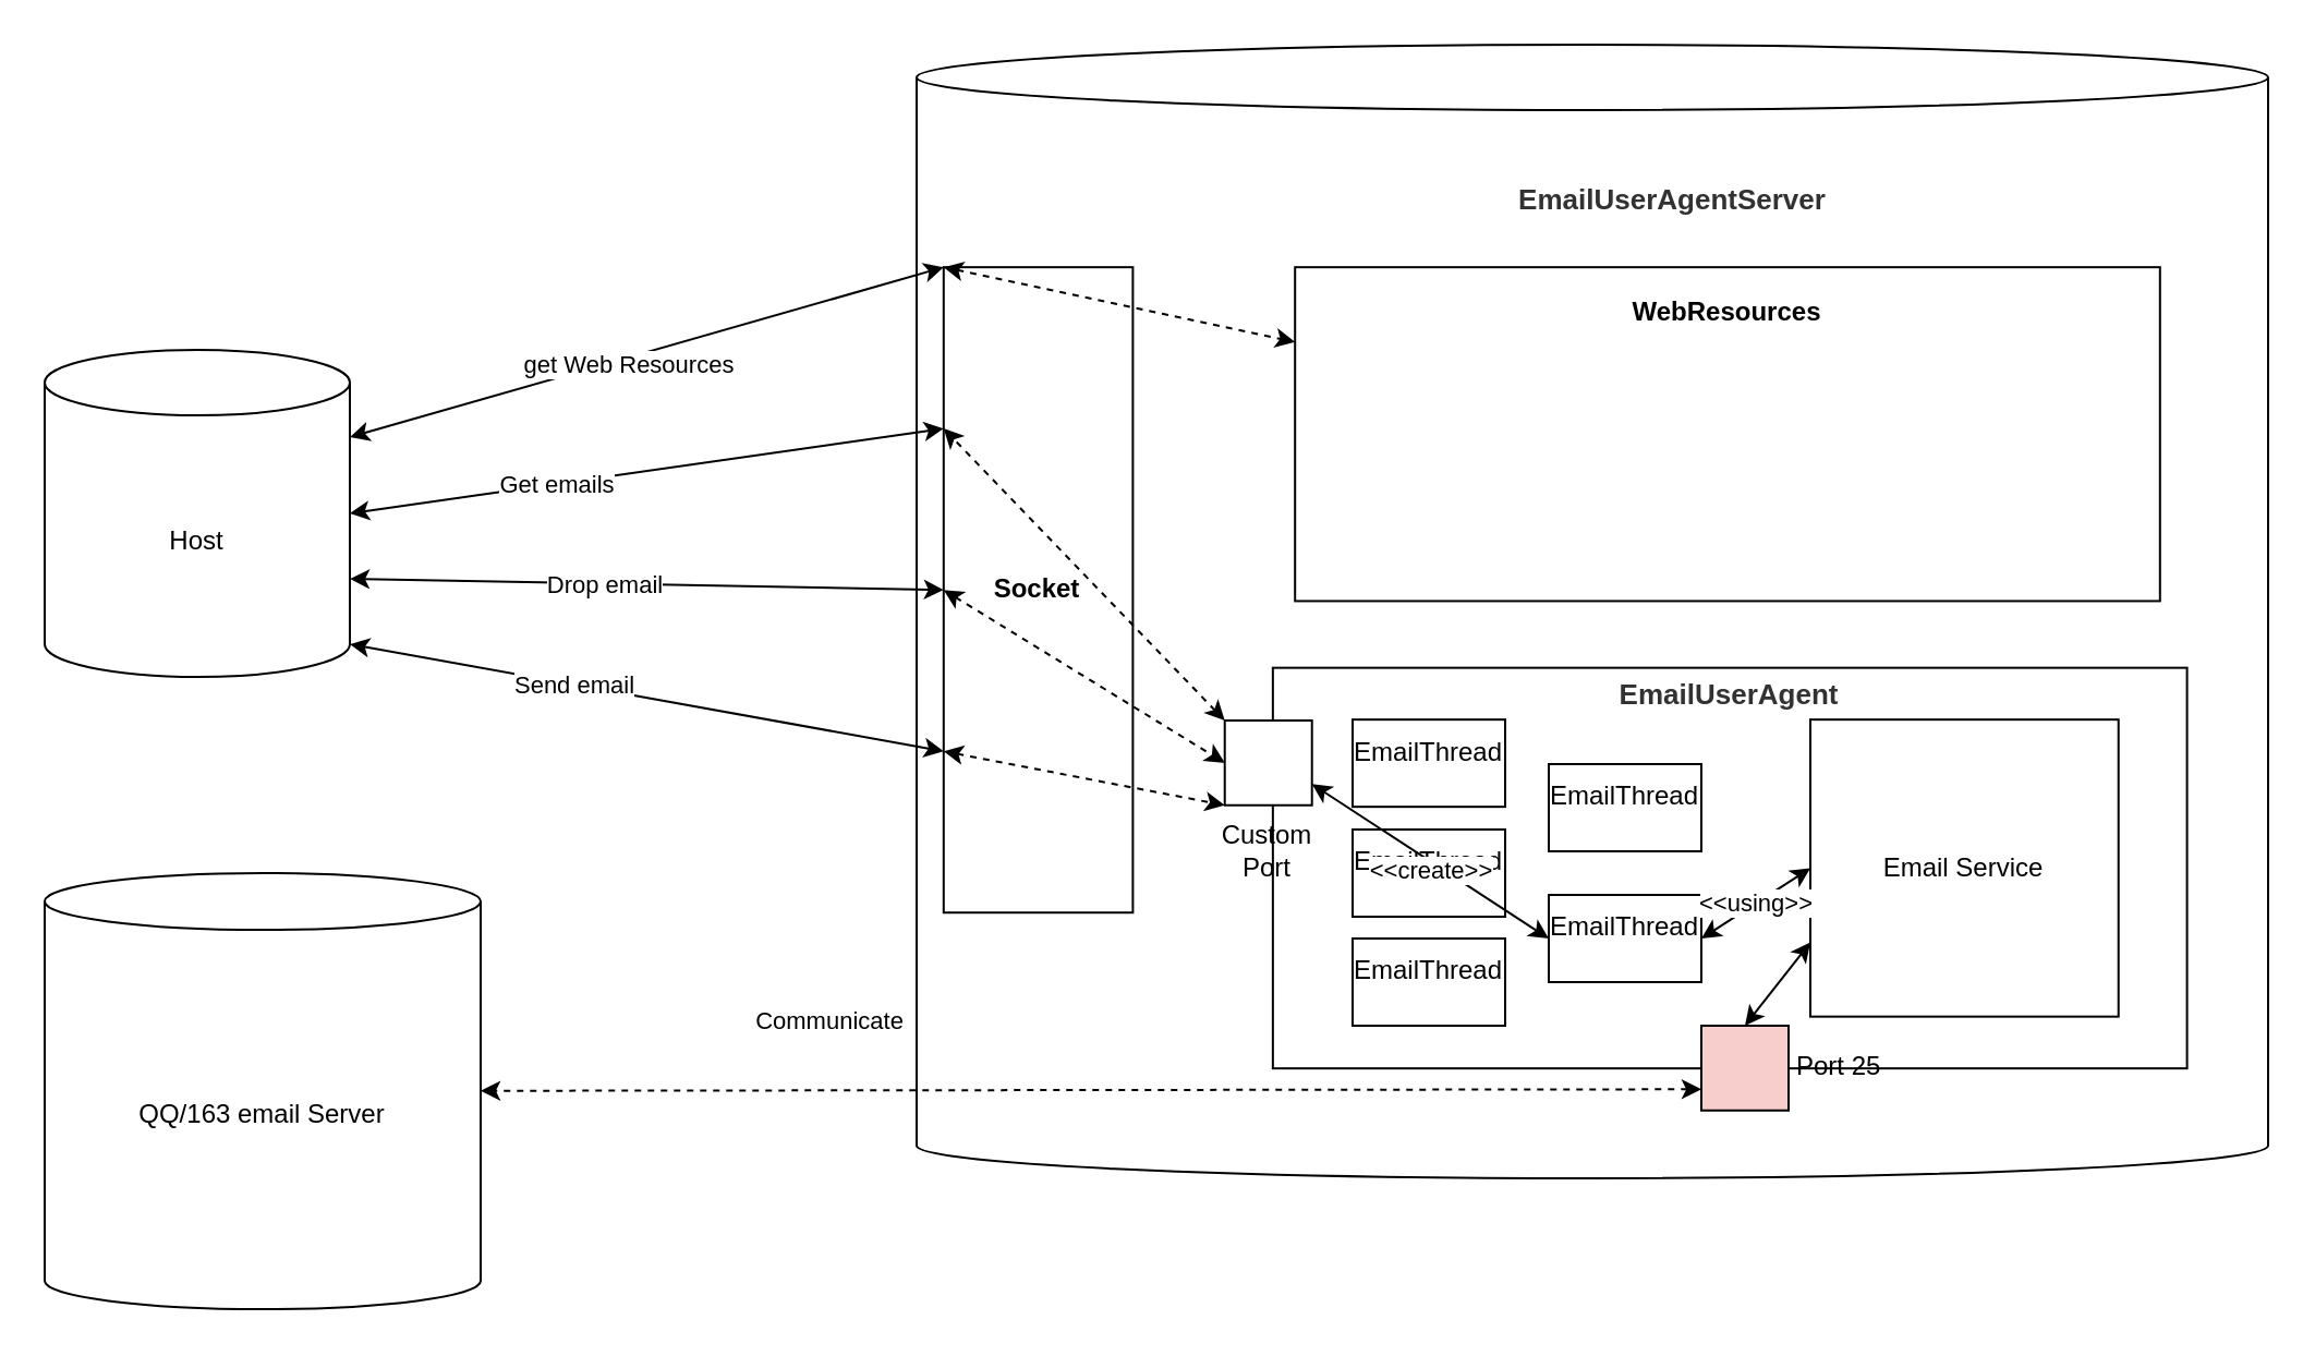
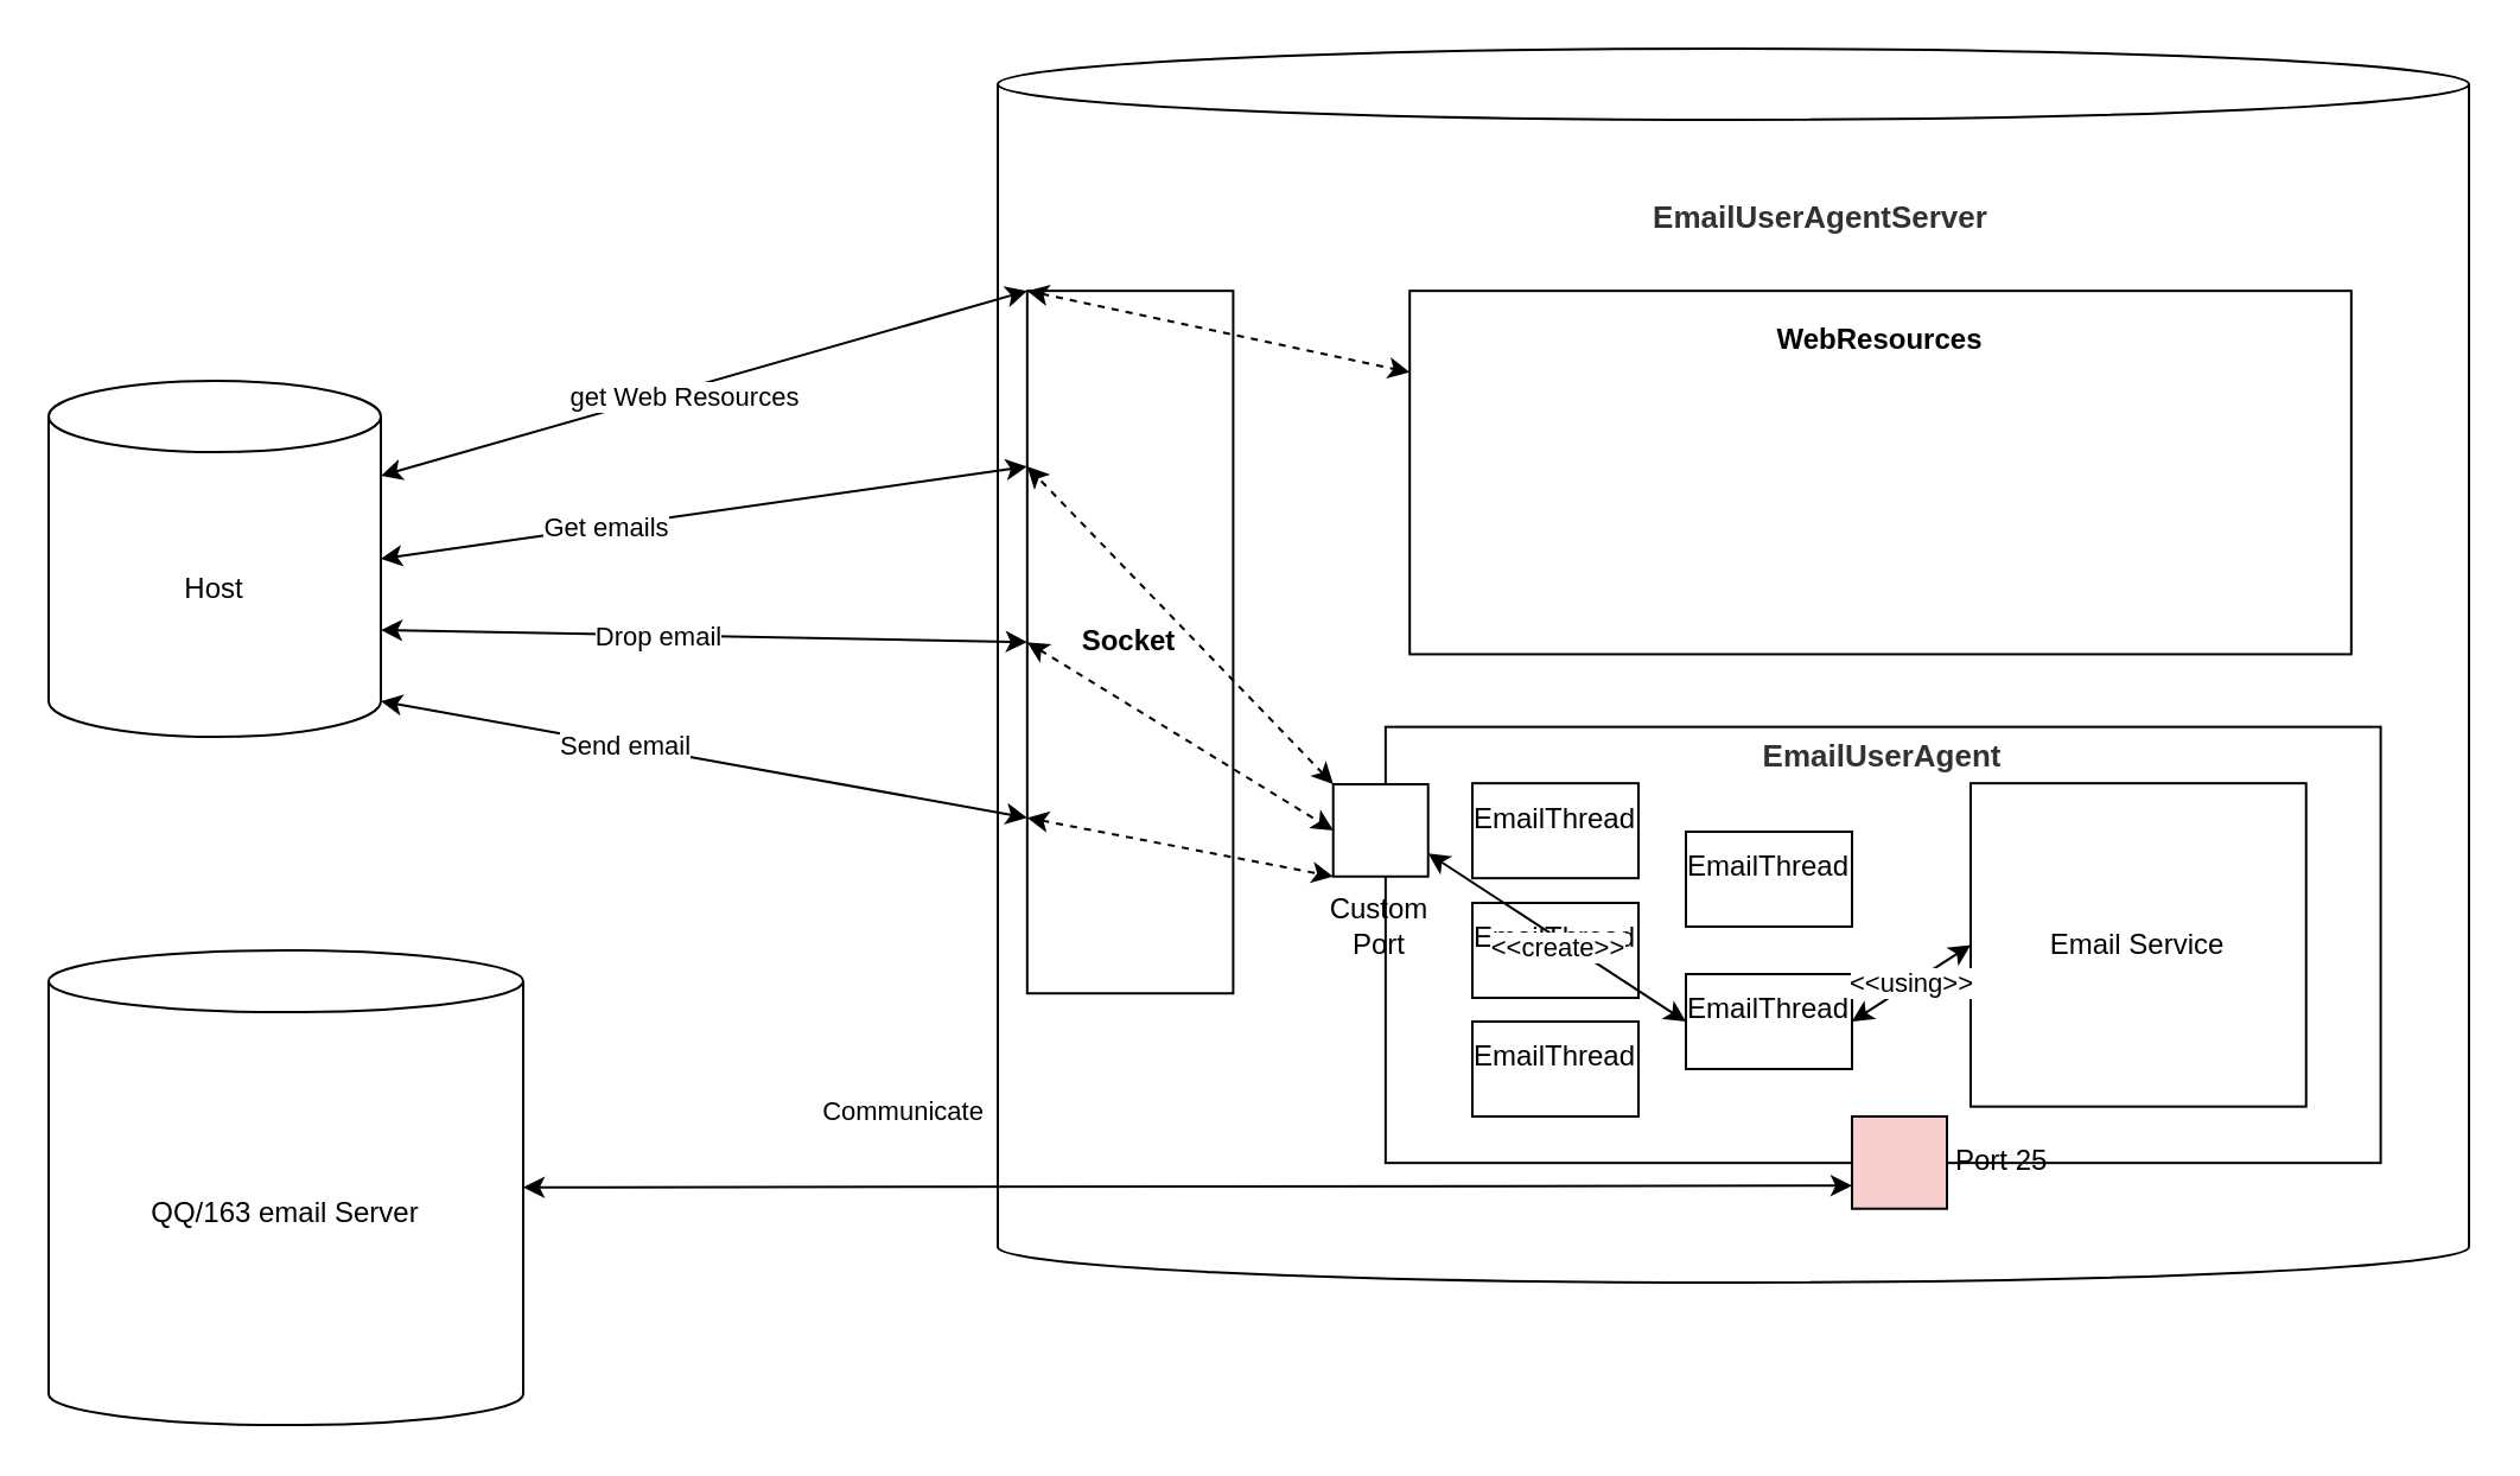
  <mxCell id="0" />
  <mxCell id="1" parent="0" />
  <mxCell id="2" value="" style="group" vertex="1" connectable="0" parent="1"><mxGeometry x="420" y="20" width="620" height="520" as="geometry" /></mxCell>
  <mxCell id="3" value="" style="shape=cylinder3;whiteSpace=wrap;html=1;boundedLbl=1;backgroundOutline=1;size=15;" vertex="1" parent="2"><mxGeometry width="620" height="520" as="geometry" /></mxCell>
  <mxCell id="4" value="&lt;span style=&quot;color: rgb(50 , 50 , 50) ; font-size: 13px ; font-weight: 700 ; background-color: rgba(255 , 255 , 255 , 0.01)&quot;&gt;EmailUserAgentServer&lt;/span&gt;" style="text;html=1;strokeColor=none;fillColor=none;align=center;verticalAlign=middle;whiteSpace=wrap;rounded=0;" vertex="1" parent="2"><mxGeometry x="322.4" y="61.25" width="49.6" height="20.417" as="geometry" /></mxCell>
  <mxCell id="5" value="&lt;b&gt;Socket&lt;/b&gt;" style="rounded=0;whiteSpace=wrap;html=1;" vertex="1" parent="2"><mxGeometry x="12.4" y="102.083" width="86.8" height="296.042" as="geometry" /></mxCell>
  <mxCell id="6" value="" style="group" vertex="1" connectable="0" parent="2"><mxGeometry x="141.36" y="285.833" width="441.44" height="193.04" as="geometry" /></mxCell>
  <mxCell id="7" value="" style="rounded=0;whiteSpace=wrap;html=1;" vertex="1" parent="6"><mxGeometry x="22.072" width="419.368" height="183.75" as="geometry" /></mxCell>
  <mxCell id="8" value="&lt;span style=&quot;color: rgb(50 , 50 , 50) ; font-size: 13px ; font-weight: 700 ; background-color: rgba(255 , 255 , 255 , 0.01)&quot;&gt;EmailUserAgent&lt;/span&gt;" style="text;html=1;strokeColor=none;fillColor=none;align=center;verticalAlign=middle;whiteSpace=wrap;rounded=0;" vertex="1" parent="6"><mxGeometry x="207.894" y="6.125" width="47.723" height="12.25" as="geometry" /></mxCell>
  <mxCell id="9" value="Port 25" style="fontStyle=0;labelPosition=right;verticalLabelPosition=middle;align=left;verticalAlign=middle;spacingLeft=2;html=1;fillColor=#f8cecc;" vertex="1" parent="6"><mxGeometry x="218.64" y="164.17" width="40" height="38.87" as="geometry" /></mxCell>
  <mxCell id="10" value="Custom&lt;br&gt;Port" style="text;html=1;strokeColor=none;fillColor=none;align=center;verticalAlign=middle;whiteSpace=wrap;rounded=0;" vertex="1" parent="6"><mxGeometry x="-0.36" y="74.167" width="40" height="20" as="geometry" /></mxCell>
- <mxCell id="11" style="edgeStyle=none;rounded=0;orthogonalLoop=1;jettySize=auto;html=1;exitX=0;exitY=0.75;exitDx=0;exitDy=0;entryX=0.5;entryY=0;entryDx=0;entryDy=0;startArrow=classic;startFill=1;" edge="1" parent="6" source="12" target="9"><mxGeometry relative="1" as="geometry" /></mxCell>
  <mxCell id="12" value="Email Service" style="rounded=0;whiteSpace=wrap;html=1;" vertex="1" parent="6"><mxGeometry x="268.64" y="23.75" width="141.36" height="136.25" as="geometry" /></mxCell>
  <mxCell id="13" value="" style="group" vertex="1" connectable="0" parent="6"><mxGeometry x="58.64" y="23.75" width="121.36" height="46.25" as="geometry" /></mxCell>
  <mxCell id="14" value="" style="group" vertex="1" connectable="0" parent="13"><mxGeometry width="70" height="40" as="geometry" /></mxCell>
  <mxCell id="15" value="" style="rounded=0;whiteSpace=wrap;html=1;" vertex="1" parent="14"><mxGeometry width="70" height="40" as="geometry" /></mxCell>
  <mxCell id="16" value="EmailThread" style="text;html=1;strokeColor=none;fillColor=none;align=center;verticalAlign=middle;whiteSpace=wrap;rounded=0;" vertex="1" parent="14"><mxGeometry x="15.0" y="5.417" width="40" height="20" as="geometry" /></mxCell>
  <mxCell id="17" value="" style="group" vertex="1" connectable="0" parent="6"><mxGeometry x="58.64" y="124.17" width="70" height="40" as="geometry" /></mxCell>
  <mxCell id="18" value="" style="rounded=0;whiteSpace=wrap;html=1;" vertex="1" parent="17"><mxGeometry width="70" height="40" as="geometry" /></mxCell>
  <mxCell id="19" value="EmailThread" style="text;html=1;strokeColor=none;fillColor=none;align=center;verticalAlign=middle;whiteSpace=wrap;rounded=0;" vertex="1" parent="17"><mxGeometry x="15.0" y="5.417" width="40" height="20" as="geometry" /></mxCell>
  <mxCell id="20" style="rounded=0;orthogonalLoop=1;jettySize=auto;html=1;exitX=0;exitY=0;exitDx=0;exitDy=0;entryX=0;entryY=0.25;entryDx=0;entryDy=0;startArrow=classic;startFill=1;dashed=1;" edge="1" parent="2" source="26" target="5"><mxGeometry relative="1" as="geometry"><mxPoint x="122.76" y="365.458" as="targetPoint" /></mxGeometry></mxCell>
  <mxCell id="21" value="" style="rounded=0;whiteSpace=wrap;html=1;" vertex="1" parent="2"><mxGeometry x="173.6" y="102.083" width="396.8" height="153.125" as="geometry" /></mxCell>
  <mxCell id="22" value="&lt;b&gt;WebResources&lt;/b&gt;" style="text;html=1;strokeColor=none;fillColor=none;align=center;verticalAlign=middle;whiteSpace=wrap;rounded=0;" vertex="1" parent="2"><mxGeometry x="347.2" y="112.292" width="49.6" height="20.417" as="geometry" /></mxCell>
  <mxCell id="23" style="edgeStyle=none;rounded=0;orthogonalLoop=1;jettySize=auto;html=1;exitX=0;exitY=0;exitDx=0;exitDy=0;startArrow=classic;startFill=1;dashed=1;" edge="1" parent="2" source="5" target="21"><mxGeometry relative="1" as="geometry" /></mxCell>
  <mxCell id="24" style="edgeStyle=none;rounded=0;orthogonalLoop=1;jettySize=auto;html=1;exitX=0;exitY=0.5;exitDx=0;exitDy=0;entryX=0;entryY=0.5;entryDx=0;entryDy=0;startArrow=classic;startFill=1;dashed=1;" edge="1" parent="2" source="5" target="26"><mxGeometry relative="1" as="geometry" /></mxCell>
  <mxCell id="25" style="edgeStyle=none;rounded=0;orthogonalLoop=1;jettySize=auto;html=1;exitX=0;exitY=0.75;exitDx=0;exitDy=0;startArrow=classic;startFill=1;dashed=1;entryX=0;entryY=1;entryDx=0;entryDy=0;" edge="1" parent="2" source="5" target="26"><mxGeometry relative="1" as="geometry"><mxPoint x="110" y="350" as="targetPoint" /></mxGeometry></mxCell>
  <mxCell id="26" value="" style="fontStyle=0;labelPosition=right;verticalLabelPosition=middle;align=left;verticalAlign=middle;spacingLeft=2;html=1;" vertex="1" parent="2"><mxGeometry x="141.36" y="310.003" width="40" height="38.87" as="geometry" /></mxCell>
  <mxCell id="27" style="edgeStyle=none;rounded=0;orthogonalLoop=1;jettySize=auto;html=1;exitX=1;exitY=0;exitDx=0;exitDy=40;exitPerimeter=0;entryX=0;entryY=0;entryDx=0;entryDy=0;startArrow=classic;startFill=1;" edge="1" parent="1" source="35" target="5"><mxGeometry relative="1" as="geometry" /></mxCell>
  <mxCell id="28" value="get Web Resources" style="edgeLabel;html=1;align=center;verticalAlign=middle;resizable=0;points=[];" vertex="1" connectable="0" parent="27"><mxGeometry x="-0.457" y="-2" relative="1" as="geometry"><mxPoint x="53" y="-14" as="offset" /></mxGeometry></mxCell>
  <mxCell id="29" style="edgeStyle=none;rounded=0;orthogonalLoop=1;jettySize=auto;html=1;exitX=1;exitY=0.5;exitDx=0;exitDy=0;exitPerimeter=0;entryX=0;entryY=0.25;entryDx=0;entryDy=0;startArrow=classic;startFill=1;" edge="1" parent="1" source="35" target="5"><mxGeometry relative="1" as="geometry" /></mxCell>
  <mxCell id="30" value="Get emails" style="edgeLabel;html=1;align=center;verticalAlign=middle;resizable=0;points=[];" vertex="1" connectable="0" parent="29"><mxGeometry x="-0.306" relative="1" as="geometry"><mxPoint as="offset" /></mxGeometry></mxCell>
  <mxCell id="31" style="edgeStyle=none;rounded=0;orthogonalLoop=1;jettySize=auto;html=1;exitX=1;exitY=0;exitDx=0;exitDy=105;exitPerimeter=0;entryX=0;entryY=0.5;entryDx=0;entryDy=0;startArrow=classic;startFill=1;" edge="1" parent="1" source="35" target="5"><mxGeometry relative="1" as="geometry" /></mxCell>
  <mxCell id="32" value="Drop email" style="edgeLabel;html=1;align=center;verticalAlign=middle;resizable=0;points=[];" vertex="1" connectable="0" parent="31"><mxGeometry x="-0.405" y="-1" relative="1" as="geometry"><mxPoint x="36" as="offset" /></mxGeometry></mxCell>
  <mxCell id="33" style="edgeStyle=none;rounded=0;orthogonalLoop=1;jettySize=auto;html=1;exitX=1;exitY=1;exitDx=0;exitDy=-15;exitPerimeter=0;entryX=0;entryY=0.75;entryDx=0;entryDy=0;startArrow=classic;startFill=1;" edge="1" parent="1" source="35" target="5"><mxGeometry relative="1" as="geometry" /></mxCell>
  <mxCell id="34" value="Send email" style="edgeLabel;html=1;align=center;verticalAlign=middle;resizable=0;points=[];" vertex="1" connectable="0" parent="33"><mxGeometry x="-0.249" relative="1" as="geometry"><mxPoint as="offset" /></mxGeometry></mxCell>
  <mxCell id="35" value="Host" style="shape=cylinder3;whiteSpace=wrap;html=1;boundedLbl=1;backgroundOutline=1;size=15;" vertex="1" parent="1"><mxGeometry x="20" y="160" width="140" height="150" as="geometry" /></mxCell>
  <mxCell id="36" value="QQ/163 email Server" style="shape=cylinder3;whiteSpace=wrap;html=1;boundedLbl=1;backgroundOutline=1;size=13;" vertex="1" parent="1"><mxGeometry x="20" y="400" width="200" height="200" as="geometry" /></mxCell>
- <mxCell id="37" style="edgeStyle=none;rounded=0;orthogonalLoop=1;jettySize=auto;html=1;exitX=0;exitY=0.75;exitDx=0;exitDy=0;startArrow=classic;startFill=1;dashed=1;" edge="1" parent="1" source="9" target="36"><mxGeometry relative="1" as="geometry" /></mxCell>
+ <mxCell id="37" style="edgeStyle=none;rounded=0;orthogonalLoop=1;jettySize=auto;html=1;exitX=0;exitY=0.75;exitDx=0;exitDy=0;startArrow=classic;startFill=1;" edge="1" parent="1" source="9" target="36"><mxGeometry relative="1" as="geometry" /></mxCell>
  <mxCell id="38" value="Communicate" style="edgeLabel;html=1;align=center;verticalAlign=middle;resizable=0;points=[];" vertex="1" connectable="0" parent="37"><mxGeometry x="0.433" y="1" relative="1" as="geometry"><mxPoint y="-33" as="offset" /></mxGeometry></mxCell>
  <mxCell id="39" value="" style="group" vertex="1" connectable="0" parent="1"><mxGeometry x="620" y="380.003" width="70" height="40" as="geometry" /></mxCell>
  <mxCell id="40" value="" style="rounded=0;whiteSpace=wrap;html=1;" vertex="1" parent="39"><mxGeometry width="70" height="40" as="geometry" /></mxCell>
  <mxCell id="41" value="EmailThread" style="text;html=1;strokeColor=none;fillColor=none;align=center;verticalAlign=middle;whiteSpace=wrap;rounded=0;" vertex="1" parent="39"><mxGeometry x="15.0" y="5.417" width="40" height="20" as="geometry" /></mxCell>
  <mxCell id="42" value="" style="group" vertex="1" connectable="0" parent="1"><mxGeometry x="710" y="350.003" width="70" height="40" as="geometry" /></mxCell>
  <mxCell id="43" value="" style="rounded=0;whiteSpace=wrap;html=1;" vertex="1" parent="42"><mxGeometry width="70" height="40" as="geometry" /></mxCell>
  <mxCell id="44" value="EmailThread" style="text;html=1;strokeColor=none;fillColor=none;align=center;verticalAlign=middle;whiteSpace=wrap;rounded=0;" vertex="1" parent="42"><mxGeometry x="15.0" y="5.417" width="40" height="20" as="geometry" /></mxCell>
  <mxCell id="45" value="" style="group" vertex="1" connectable="0" parent="1"><mxGeometry x="710" y="410.003" width="70" height="40" as="geometry" /></mxCell>
  <mxCell id="46" value="" style="rounded=0;whiteSpace=wrap;html=1;" vertex="1" parent="45"><mxGeometry width="70" height="40" as="geometry" /></mxCell>
  <mxCell id="47" value="EmailThread" style="text;html=1;strokeColor=none;fillColor=none;align=center;verticalAlign=middle;whiteSpace=wrap;rounded=0;" vertex="1" parent="45"><mxGeometry x="15.0" y="5.417" width="40" height="20" as="geometry" /></mxCell>
  <mxCell id="48" style="edgeStyle=none;rounded=0;orthogonalLoop=1;jettySize=auto;html=1;exitX=1;exitY=0.75;exitDx=0;exitDy=0;entryX=0;entryY=0.5;entryDx=0;entryDy=0;startArrow=classic;startFill=1;" edge="1" parent="1" source="26" target="46"><mxGeometry relative="1" as="geometry" /></mxCell>
  <mxCell id="49" value="&amp;lt;&amp;lt;create&amp;gt;&amp;gt;" style="edgeLabel;html=1;align=center;verticalAlign=middle;resizable=0;points=[];" vertex="1" connectable="0" parent="48"><mxGeometry x="-0.287" y="-1" relative="1" as="geometry"><mxPoint x="16" y="13" as="offset" /></mxGeometry></mxCell>
  <mxCell id="50" value="&amp;lt;&amp;lt;using&amp;gt;&amp;gt;" style="edgeStyle=none;rounded=0;orthogonalLoop=1;jettySize=auto;html=1;exitX=1;exitY=0.5;exitDx=0;exitDy=0;entryX=0;entryY=0.5;entryDx=0;entryDy=0;startArrow=classic;startFill=1;" edge="1" parent="1" source="46" target="12"><mxGeometry relative="1" as="geometry" /></mxCell>
